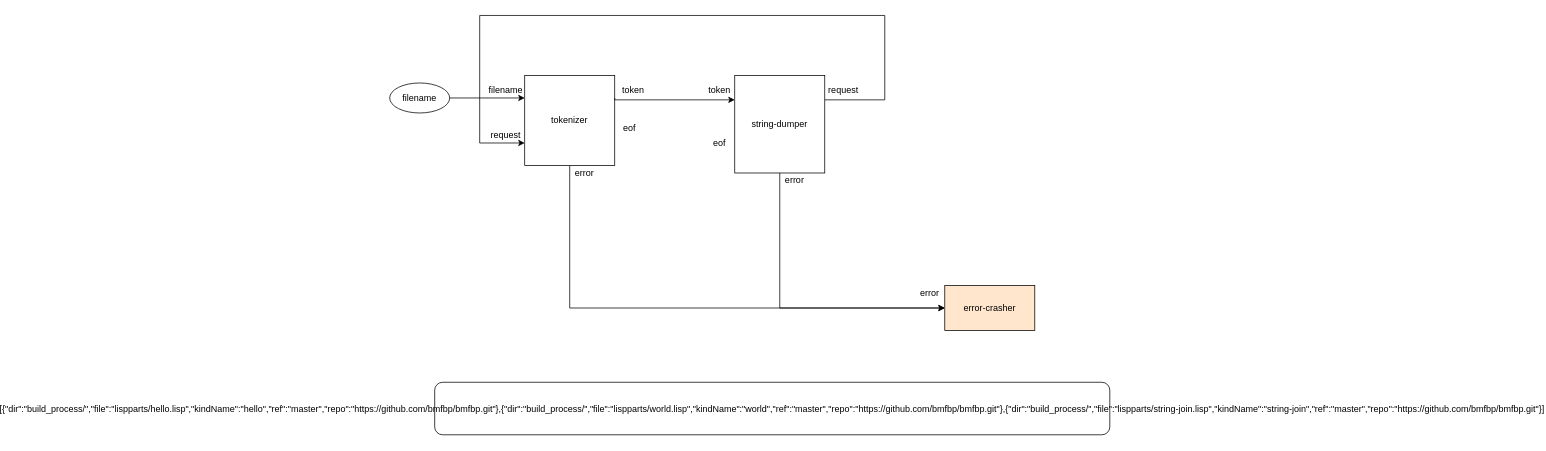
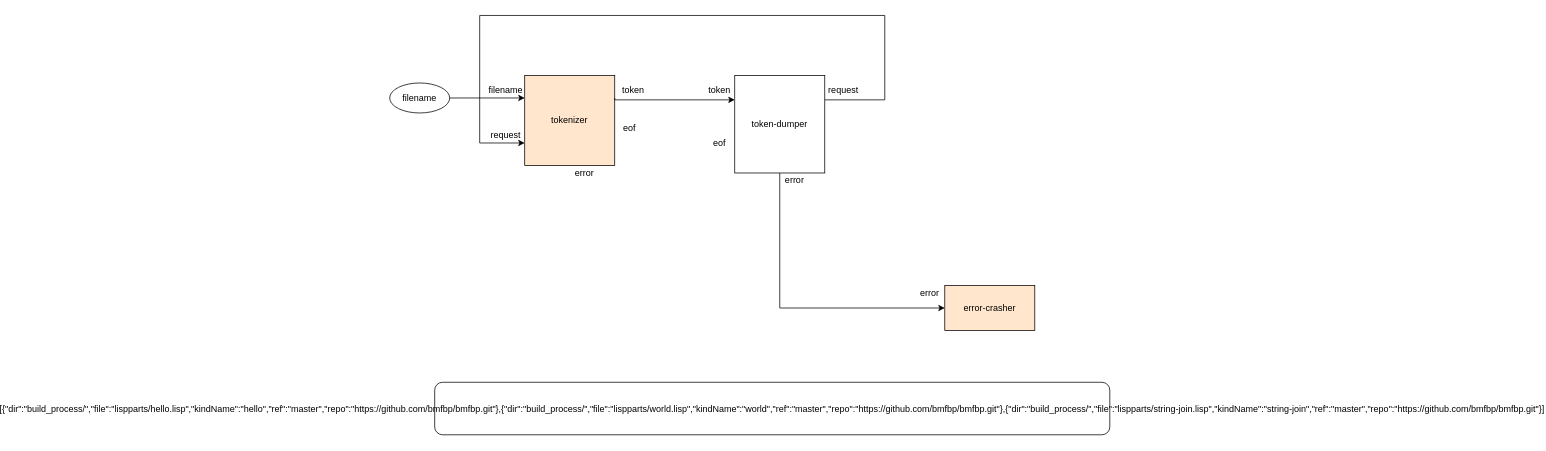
  <mxCell id="0" />
  <mxCell id="1" parent="0" />
- <mxCell id="2" style="edgeStyle=orthogonalEdgeStyle;rounded=0;orthogonalLoop=1;jettySize=auto;html=1;exitX=0.5;exitY=1;exitDx=0;exitDy=0;entryX=0;entryY=0.5;entryDx=0;entryDy=0;" parent="1" source="3" target="7" edge="1"><mxGeometry relative="1" as="geometry" /></mxCell>
- <mxCell id="3" value="tokenizer" style="rounded=0;whiteSpace=wrap;html=1;" parent="1" vertex="1"><mxGeometry x="200" y="100" width="120" height="120" as="geometry" /></mxCell>
+ <mxCell id="3" value="tokenizer" style="rounded=0;whiteSpace=wrap;html=1;fillColor=#ffe6cc;" parent="1" vertex="1"><mxGeometry x="200" y="100" width="120" height="120" as="geometry" /></mxCell>
  <mxCell id="4" style="edgeStyle=orthogonalEdgeStyle;rounded=0;orthogonalLoop=1;jettySize=auto;html=1;exitX=1;exitY=0.25;exitDx=0;exitDy=0;entryX=1;entryY=1;entryDx=0;entryDy=0;" parent="1" source="6" target="14" edge="1"><mxGeometry relative="1" as="geometry"><Array as="points"><mxPoint x="680" y="133" /><mxPoint x="680" y="20" /><mxPoint x="140" y="20" /><mxPoint x="140" y="190" /></Array></mxGeometry></mxCell>
  <mxCell id="5" style="edgeStyle=orthogonalEdgeStyle;rounded=0;orthogonalLoop=1;jettySize=auto;html=1;exitX=0.5;exitY=1;exitDx=0;exitDy=0;entryX=0;entryY=0.5;entryDx=0;entryDy=0;" parent="1" source="6" target="7" edge="1"><mxGeometry relative="1" as="geometry" /></mxCell>
- <mxCell id="6" value="string-dumper" style="rounded=0;whiteSpace=wrap;html=1;" parent="1" vertex="1"><mxGeometry x="480" y="100" width="120" height="130" as="geometry" /></mxCell>
+ <mxCell id="6" value="token-dumper" style="rounded=0;whiteSpace=wrap;html=1;" parent="1" vertex="1"><mxGeometry x="480" y="100" width="120" height="130" as="geometry" /></mxCell>
  <mxCell id="7" value="error-crasher" style="rounded=0;whiteSpace=wrap;html=1;fillColor=#ffe6cc;" parent="1" vertex="1"><mxGeometry x="760" y="380" width="120" height="60" as="geometry" /></mxCell>
  <mxCell id="8" value="error" style="text;html=1;strokeColor=none;fillColor=none;align=center;verticalAlign=middle;whiteSpace=wrap;rounded=0;" parent="1" vertex="1"><mxGeometry x="720" y="380" width="40" height="20" as="geometry" /></mxCell>
  <mxCell id="9" value="request" style="text;html=1;strokeColor=none;fillColor=none;align=center;verticalAlign=middle;whiteSpace=wrap;rounded=0;" parent="1" vertex="1"><mxGeometry x="600" y="110" width="50" height="20" as="geometry" /></mxCell>
  <mxCell id="10" value="error" style="text;html=1;strokeColor=none;fillColor=none;align=center;verticalAlign=middle;whiteSpace=wrap;rounded=0;" parent="1" vertex="1"><mxGeometry x="540" y="230" width="40" height="20" as="geometry" /></mxCell>
  <mxCell id="11" value="token" style="text;html=1;strokeColor=none;fillColor=none;align=center;verticalAlign=middle;whiteSpace=wrap;rounded=0;" parent="1" vertex="1"><mxGeometry x="440" y="110" width="40" height="20" as="geometry" /></mxCell>
  <mxCell id="12" value="eof" style="text;html=1;strokeColor=none;fillColor=none;align=center;verticalAlign=middle;whiteSpace=wrap;rounded=0;" parent="1" vertex="1"><mxGeometry x="440" y="180" width="40" height="20" as="geometry" /></mxCell>
  <mxCell id="13" value="error" style="text;html=1;strokeColor=none;fillColor=none;align=center;verticalAlign=middle;whiteSpace=wrap;rounded=0;" parent="1" vertex="1"><mxGeometry x="260" y="220" width="40" height="20" as="geometry" /></mxCell>
  <mxCell id="14" value="request" style="text;html=1;strokeColor=none;fillColor=none;align=center;verticalAlign=middle;whiteSpace=wrap;rounded=0;" parent="1" vertex="1"><mxGeometry x="150" y="170" width="50" height="20" as="geometry" /></mxCell>
  <mxCell id="15" style="edgeStyle=orthogonalEdgeStyle;rounded=0;orthogonalLoop=1;jettySize=auto;html=1;exitX=0;exitY=1;exitDx=0;exitDy=0;entryX=0;entryY=0.25;entryDx=0;entryDy=0;" parent="1" source="16" target="6" edge="1"><mxGeometry relative="1" as="geometry"><Array as="points"><mxPoint x="320" y="133" /></Array></mxGeometry></mxCell>
  <mxCell id="16" value="token" style="text;html=1;strokeColor=none;fillColor=none;align=center;verticalAlign=middle;whiteSpace=wrap;rounded=0;" parent="1" vertex="1"><mxGeometry x="320" y="110" width="50" height="20" as="geometry" /></mxCell>
  <mxCell id="17" value="filename" style="text;html=1;strokeColor=none;fillColor=none;align=center;verticalAlign=middle;whiteSpace=wrap;rounded=0;" parent="1" vertex="1"><mxGeometry x="150" y="110" width="50" height="20" as="geometry" /></mxCell>
  <mxCell id="18" value="eof" style="text;html=1;strokeColor=none;fillColor=none;align=center;verticalAlign=middle;whiteSpace=wrap;rounded=0;" parent="1" vertex="1"><mxGeometry x="320" y="160" width="40" height="20" as="geometry" /></mxCell>
  <mxCell id="19" style="edgeStyle=orthogonalEdgeStyle;rounded=0;orthogonalLoop=1;jettySize=auto;html=1;exitX=1;exitY=0.5;exitDx=0;exitDy=0;entryX=0;entryY=0.25;entryDx=0;entryDy=0;" parent="1" source="20" target="3" edge="1"><mxGeometry relative="1" as="geometry" /></mxCell>
  <mxCell id="20" value="filename" style="ellipse;whiteSpace=wrap;html=1;" parent="1" vertex="1"><mxGeometry x="20" y="110" width="80" height="40" as="geometry" /></mxCell>
  <mxCell id="21" value="&lt;span style=&quot;color: rgba(0 , 0 , 0 , 0) ; font-family: monospace ; font-size: 0px&quot;&gt;%3CmxGraphModel%3E%3Croot%3E%3CmxCell%20id%3D%220%22%2F%3E%3CmxCell%20id%3D%221%22%20parent%3D%220%22%2F%3E%3CmxCell%20id%3D%222%22%20value%3D%22%5B%7B%26quot%3Bdir%26quot%3B%3A%26quot%3Bbuild_process%2F%26quot%3B%2C%26quot%3Bfile%26quot%3B%3A%26quot%3Blispparts%2Fhello.lisp%26quot%3B%2C%26quot%3BkindName%26quot%3B%3A%26quot%3Bhello%26quot%3B%2C%26quot%3Bref%26quot%3B%3A%26quot%3Bmaster%26quot%3B%2C%26quot%3Brepo%26quot%3B%3A%26quot%3Bhttps%3A%2F%2Fgithub.com%2Fbmfbp%2Fbmfbp.git%26quot%3B%7D%2C%7B%26quot%3Bdir%26quot%3B%3A%26quot%3Bbuild_process%2F%26quot%3B%2C%26quot%3Bfile%26quot%3B%3A%26quot%3Blispparts%2Fworld.lisp%26quot%3B%2C%26quot%3BkindName%26quot%3B%3A%26quot%3Bworld%26quot%3B%2C%26quot%3Bref%26quot%3B%3A%26quot%3Bmaster%26quot%3B%2C%26quot%3Brepo%26quot%3B%3A%26quot%3Bhttps%3A%2F%2Fgithub.com%2Fbmfbp%2Fbmfbp.git%26quot%3B%7D%2C%7B%26quot%3Bdir%26quot%3B%3A%26quot%3Bbuild_process%2F%26quot%3B%2C%26quot%3Bfile%26quot%3B%3A%26quot%3Blispparts%2Fstring-join.lisp%26quot%3B%2C%26quot%3BkindName%26quot%3B%3A%26quot%3Bstring-join%26quot%3B%2C%26quot%3Bref%26quot%3B%3A%26quot%3Bmaster%26quot%3B%2C%26quot%3Brepo%26quot%3B%3A%26quot%3Bhttps%3A%2F%2Fgithub.com%2Fbmfbp%2Fbmfbp.git%26quot%3B%7D%5D%22%20style%3D%22rounded%3D1%3B%22%20vertex%3D%221%22%20parent%3D%221%22%3E%3CmxGeometry%20x%3D%2250%22%20y%3D%22290%22%20width%3D%22900%22%20height%3D%2270%22%20as%3D%22geometry%22%2F%3E%3C%2FmxCell%3E%3C%2Froot%3E%3C%2FmxGraphModel%3E&lt;/span&gt;" style="text;html=1;align=center;verticalAlign=middle;resizable=0;points=[];;autosize=1;" vertex="1" parent="1"><mxGeometry x="405" y="559" width="20" height="20" as="geometry" /></mxCell>
  <mxCell id="22" value="[{&quot;dir&quot;:&quot;build_process/&quot;,&quot;file&quot;:&quot;lispparts/hello.lisp&quot;,&quot;kindName&quot;:&quot;hello&quot;,&quot;ref&quot;:&quot;master&quot;,&quot;repo&quot;:&quot;https://github.com/bmfbp/bmfbp.git&quot;},{&quot;dir&quot;:&quot;build_process/&quot;,&quot;file&quot;:&quot;lispparts/world.lisp&quot;,&quot;kindName&quot;:&quot;world&quot;,&quot;ref&quot;:&quot;master&quot;,&quot;repo&quot;:&quot;https://github.com/bmfbp/bmfbp.git&quot;},{&quot;dir&quot;:&quot;build_process/&quot;,&quot;file&quot;:&quot;lispparts/string-join.lisp&quot;,&quot;kindName&quot;:&quot;string-join&quot;,&quot;ref&quot;:&quot;master&quot;,&quot;repo&quot;:&quot;https://github.com/bmfbp/bmfbp.git&quot;}]" style="rounded=1;" vertex="1" parent="1"><mxGeometry x="80" y="509" width="900" height="70" as="geometry" /></mxCell>
